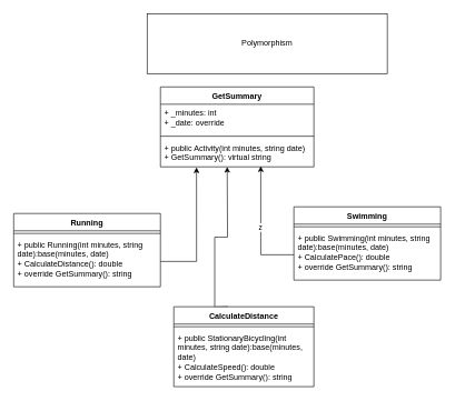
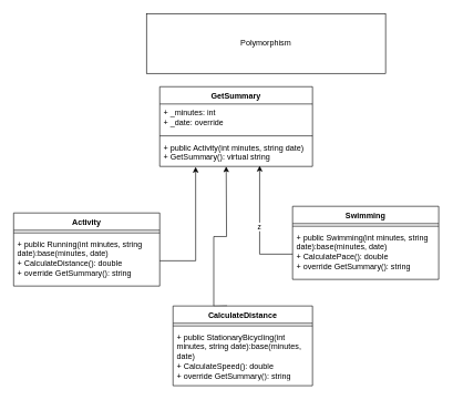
  <mxCell id="0" />
  <mxCell id="1" parent="0" />
  <mxCell id="2" value="Polymorphism" style="rounded=0;whiteSpace=wrap;html=1;" vertex="1" parent="1"><mxGeometry x="220" y="20" width="360" height="90" as="geometry" /></mxCell>
  <mxCell id="3" value="GetSummary" style="swimlane;fontStyle=1;align=center;verticalAlign=top;childLayout=stackLayout;horizontal=1;startSize=26;horizontalStack=0;resizeParent=1;resizeParentMax=0;resizeLast=0;collapsible=1;marginBottom=0;whiteSpace=wrap;html=1;" vertex="1" parent="1"><mxGeometry x="240" y="130" width="230" height="120" as="geometry" /></mxCell>
  <mxCell id="4" value="+ _minutes: int&lt;br&gt;+ _date: override" style="text;strokeColor=none;fillColor=none;align=left;verticalAlign=top;spacingLeft=4;spacingRight=4;overflow=hidden;rotatable=0;points=[[0,0.5],[1,0.5]];portConstraint=eastwest;whiteSpace=wrap;html=1;" vertex="1" parent="3"><mxGeometry y="26" width="230" height="44" as="geometry" /></mxCell>
  <mxCell id="5" value="" style="line;strokeWidth=1;fillColor=none;align=left;verticalAlign=middle;spacingTop=-1;spacingLeft=3;spacingRight=3;rotatable=0;labelPosition=right;points=[];portConstraint=eastwest;strokeColor=inherit;" vertex="1" parent="3"><mxGeometry y="70" width="230" height="8" as="geometry" /></mxCell>
  <mxCell id="6" value="+ public Activity(int minutes, string date)&lt;br&gt;+ GetSummary(): virtual string" style="text;strokeColor=none;fillColor=none;align=left;verticalAlign=top;spacingLeft=4;spacingRight=4;overflow=hidden;rotatable=0;points=[[0,0.5],[1,0.5]];portConstraint=eastwest;whiteSpace=wrap;html=1;" vertex="1" parent="3"><mxGeometry y="78" width="230" height="42" as="geometry" /></mxCell>
  <mxCell id="7" style="edgeStyle=orthogonalEdgeStyle;rounded=0;orthogonalLoop=1;jettySize=auto;html=1;exitX=0.5;exitY=0;exitDx=0;exitDy=0;entryX=0.538;entryY=1.002;entryDx=0;entryDy=0;entryPerimeter=0;" edge="1" parent="3"><mxGeometry relative="1" as="geometry"><mxPoint x="101.31" y="329.92" as="sourcePoint" /><mxPoint x="100.05" y="120.004" as="targetPoint" /></mxGeometry></mxCell>
- <mxCell id="8" value="Running" style="swimlane;fontStyle=1;align=center;verticalAlign=top;childLayout=stackLayout;horizontal=1;startSize=26;horizontalStack=0;resizeParent=1;resizeParentMax=0;resizeLast=0;collapsible=1;marginBottom=0;whiteSpace=wrap;html=1;" vertex="1" parent="1"><mxGeometry x="20" y="320" width="220" height="110" as="geometry" /></mxCell>
+ <mxCell id="8" value="Activity" style="swimlane;fontStyle=1;align=center;verticalAlign=top;childLayout=stackLayout;horizontal=1;startSize=26;horizontalStack=0;resizeParent=1;resizeParentMax=0;resizeLast=0;collapsible=1;marginBottom=0;whiteSpace=wrap;html=1;" vertex="1" parent="1"><mxGeometry x="20" y="320" width="220" height="110" as="geometry" /></mxCell>
  <mxCell id="9" value="" style="line;strokeWidth=1;fillColor=none;align=left;verticalAlign=middle;spacingTop=-1;spacingLeft=3;spacingRight=3;rotatable=0;labelPosition=right;points=[];portConstraint=eastwest;strokeColor=inherit;" vertex="1" parent="8"><mxGeometry y="26" width="220" height="8" as="geometry" /></mxCell>
  <mxCell id="10" value="+ public Running(int minutes, string date):base(minutes, date)&lt;br&gt;+ CalculateDistance(): double&lt;br&gt;+ override GetSummary(): string" style="text;strokeColor=none;fillColor=none;align=left;verticalAlign=top;spacingLeft=4;spacingRight=4;overflow=hidden;rotatable=0;points=[[0,0.5],[1,0.5]];portConstraint=eastwest;whiteSpace=wrap;html=1;" vertex="1" parent="8"><mxGeometry y="34" width="220" height="76" as="geometry" /></mxCell>
  <mxCell id="11" value="CalculateDistance" style="swimlane;fontStyle=1;align=center;verticalAlign=top;childLayout=stackLayout;horizontal=1;startSize=26;horizontalStack=0;resizeParent=1;resizeParentMax=0;resizeLast=0;collapsible=1;marginBottom=0;whiteSpace=wrap;html=1;" vertex="1" parent="1"><mxGeometry x="260" y="460" width="210" height="120" as="geometry" /></mxCell>
  <mxCell id="12" value="" style="line;strokeWidth=1;fillColor=none;align=left;verticalAlign=middle;spacingTop=-1;spacingLeft=3;spacingRight=3;rotatable=0;labelPosition=right;points=[];portConstraint=eastwest;strokeColor=inherit;" vertex="1" parent="11"><mxGeometry y="26" width="210" height="8" as="geometry" /></mxCell>
  <mxCell id="13" value="+ public StationaryBicycling(int minutes, string date):base(minutes, date)&lt;br&gt;+ CalculateSpeed(): double&lt;br&gt;+ override GetSummary(): string" style="text;strokeColor=none;fillColor=none;align=left;verticalAlign=top;spacingLeft=4;spacingRight=4;overflow=hidden;rotatable=0;points=[[0,0.5],[1,0.5]];portConstraint=eastwest;whiteSpace=wrap;html=1;" vertex="1" parent="11"><mxGeometry y="34" width="210" height="86" as="geometry" /></mxCell>
  <mxCell id="14" value="Swimming" style="swimlane;fontStyle=1;align=center;verticalAlign=top;childLayout=stackLayout;horizontal=1;startSize=26;horizontalStack=0;resizeParent=1;resizeParentMax=0;resizeLast=0;collapsible=1;marginBottom=0;whiteSpace=wrap;html=1;" vertex="1" parent="1"><mxGeometry x="440" y="310" width="220" height="110" as="geometry" /></mxCell>
  <mxCell id="15" value="" style="line;strokeWidth=1;fillColor=none;align=left;verticalAlign=middle;spacingTop=-1;spacingLeft=3;spacingRight=3;rotatable=0;labelPosition=right;points=[];portConstraint=eastwest;strokeColor=inherit;" vertex="1" parent="14"><mxGeometry y="26" width="220" height="8" as="geometry" /></mxCell>
  <mxCell id="16" value="+ public Swimming(int minutes, string date):base(minutes, date)&lt;br&gt;+ CalculatePace(): double&lt;br&gt;+ override GetSummary(): string" style="text;strokeColor=none;fillColor=none;align=left;verticalAlign=top;spacingLeft=4;spacingRight=4;overflow=hidden;rotatable=0;points=[[0,0.5],[1,0.5]];portConstraint=eastwest;whiteSpace=wrap;html=1;" vertex="1" parent="14"><mxGeometry y="34" width="220" height="76" as="geometry" /></mxCell>
  <mxCell id="17" style="edgeStyle=orthogonalEdgeStyle;rounded=0;orthogonalLoop=1;jettySize=auto;html=1;exitX=1;exitY=0.5;exitDx=0;exitDy=0;entryX=0.235;entryY=1.019;entryDx=0;entryDy=0;entryPerimeter=0;" edge="1" parent="1" source="10" target="6"><mxGeometry relative="1" as="geometry" /></mxCell>
  <mxCell id="18" value="z" style="edgeStyle=orthogonalEdgeStyle;rounded=0;orthogonalLoop=1;jettySize=auto;html=1;exitX=0;exitY=0.5;exitDx=0;exitDy=0;entryX=0.654;entryY=0.977;entryDx=0;entryDy=0;entryPerimeter=0;" edge="1" parent="1" source="16" target="6"><mxGeometry relative="1" as="geometry"><mxPoint x="400" y="260" as="targetPoint" /></mxGeometry></mxCell>
